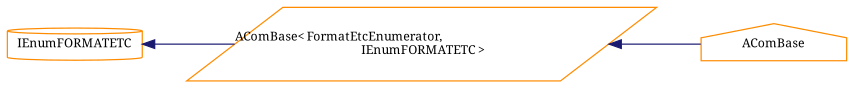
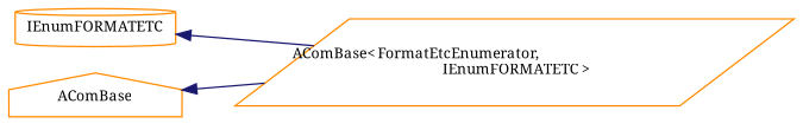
  digraph {
    fontname="Noto Serif"
    rankdir=LR
    node [color=darkorange fillcolor=white fontname="Noto Serif" fontsize=10 style=filled]
    edge [color=midnightblue dir=back fontname="Noto Serif" fontsize=10 labelfontname=Helvetica labelfontsize=10 style=solid]
    n1 [height=0.2 label=IEnumFORMATETC shape=cylinder width=0.4]
    n2 [height=0.2 label="AComBase\< FormatEtcEnumerator,\l IEnumFORMATETC \>" shape=parallelogram width=0.4]
    n3 [height=0.2 label=AComBase shape=house width=0.4]
    n1 -> n2
-   n2 -> n3
+   n3 -> n2
  }
